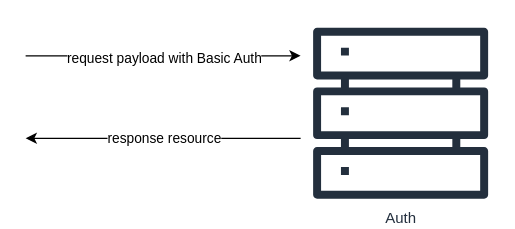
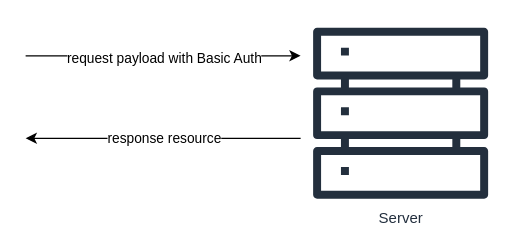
  <mxCell id="0" />
  <mxCell id="1" parent="0" />
- <mxCell id="2" value="Auth" style="sketch=0;outlineConnect=0;fontColor=#232F3E;gradientColor=none;fillColor=#232F3D;strokeColor=none;dashed=0;verticalLabelPosition=bottom;verticalAlign=top;align=center;html=1;fontSize=12;fontStyle=0;aspect=fixed;pointerEvents=1;shape=mxgraph.aws4.servers;" vertex="1" parent="1"><mxGeometry x="250" y="20" width="140" height="140" as="geometry" /></mxCell>
+ <mxCell id="2" value="Server" style="sketch=0;outlineConnect=0;fontColor=#232F3E;gradientColor=none;fillColor=#232F3D;strokeColor=none;dashed=0;verticalLabelPosition=bottom;verticalAlign=top;align=center;html=1;fontSize=12;fontStyle=0;aspect=fixed;pointerEvents=1;shape=mxgraph.aws4.servers;" vertex="1" parent="1"><mxGeometry x="250" y="20" width="140" height="140" as="geometry" /></mxCell>
  <mxCell id="3" value="" style="endArrow=classic;html=1;rounded=0;" edge="1" parent="1"><mxGeometry width="50" height="50" relative="1" as="geometry"><mxPoint x="20" y="44" as="sourcePoint" /><mxPoint x="240" y="44" as="targetPoint" /></mxGeometry></mxCell>
  <mxCell id="4" value="request payload with Basic Auth" style="edgeLabel;html=1;align=center;verticalAlign=middle;resizable=0;points=[];" vertex="1" connectable="0" parent="3"><mxGeometry x="-0.183" y="-1" relative="1" as="geometry"><mxPoint x="20" as="offset" /></mxGeometry></mxCell>
  <mxCell id="5" value="" style="endArrow=classic;html=1;rounded=0;" edge="1" parent="1"><mxGeometry width="50" height="50" relative="1" as="geometry"><mxPoint x="240" y="110" as="sourcePoint" /><mxPoint x="20" y="110" as="targetPoint" /></mxGeometry></mxCell>
  <mxCell id="6" value="response resource" style="edgeLabel;html=1;align=center;verticalAlign=middle;resizable=0;points=[];" vertex="1" connectable="0" parent="5"><mxGeometry x="-0.183" y="-1" relative="1" as="geometry"><mxPoint x="-20" as="offset" /></mxGeometry></mxCell>
